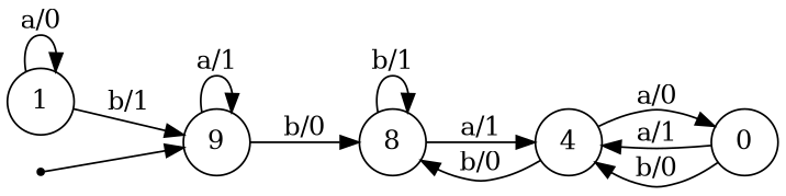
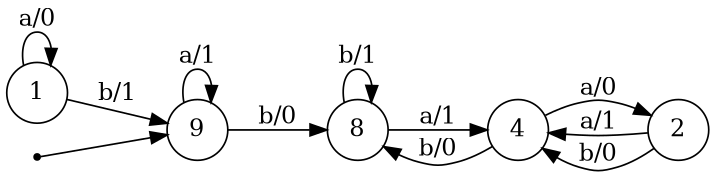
  digraph {
    rankdir=LR
    node [shape=circle]
    n1 [label=9]
    n2 [label=8]
    n3 [label=4]
    n4 [label=1]
-   n5 [label=0]
+   n5 [label=2]
    qi [shape=point]
    n1 -> n1 [label="a/1"]
    n1 -> n2 [label="b/0"]
    n2 -> n2 [label="b/1"]
    n2 -> n3 [label="a/1"]
    n3 -> n2 [label="b/0"]
    n3 -> n5 [label="a/0"]
    n4 -> n1 [label="b/1"]
    n4 -> n4 [label="a/0"]
    n5 -> n3 [label="a/1"]
    n5 -> n3 [label="b/0"]
    qi -> n1
  }
